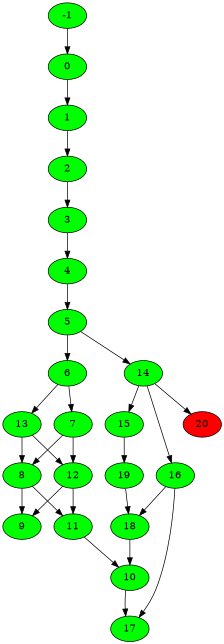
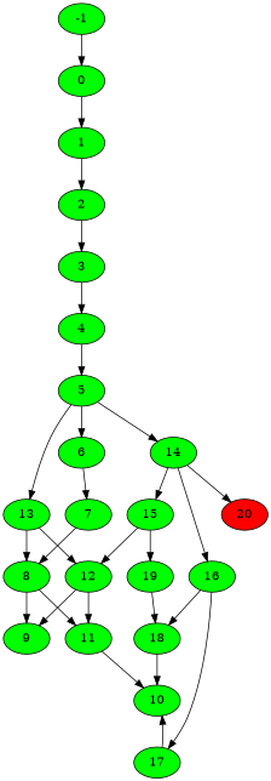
  digraph {
    node [fillcolor=green style=filled]
    0
    1
    2
    3
    -1
    4
    5
    6
    14
    7
    13
    20 [fillcolor=red]
    15
    16
    8
    12
    19
    9
    11
    10
    17
    18
    0 -> 1
    1 -> 2
    2 -> 3
    3 -> 4
    -1 -> 0
    4 -> 5
    5 -> 6
    5 -> 14
    6 -> 7
-   6 -> 13
+   5 -> 13
    14 -> 20
    14 -> 15
    14 -> 16
    7 -> 8
-   7 -> 12
+   15 -> 12
    13 -> 8
    13 -> 12
    15 -> 19
    16 -> 17
    16 -> 18
    8 -> 9
    8 -> 11
    12 -> 9
    12 -> 11
    19 -> 18
    11 -> 10
-   10 -> 17
+   17 -> 10
    18 -> 10
  }
